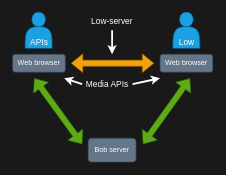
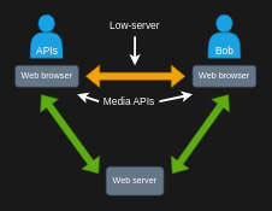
  <mxCell id="0" />
  <mxCell id="1" parent="0" />
  <mxCell id="2" value="" style="shape=actor;whiteSpace=wrap;html=1;fillColor=#1ba1e2;strokeColor=#006EAF;fontColor=#ffffff;" vertex="1" parent="1"><mxGeometry x="41" y="20" width="45" height="60" as="geometry" /></mxCell>
  <mxCell id="3" value="Web browser" style="rounded=1;whiteSpace=wrap;html=1;fillColor=#647687;strokeColor=#314354;fontColor=#ffffff;" vertex="1" parent="1"><mxGeometry x="20" y="90" width="88" height="30" as="geometry" /></mxCell>
  <mxCell id="4" value="APIs" style="text;html=1;strokeColor=none;fillColor=none;align=center;verticalAlign=middle;whiteSpace=wrap;rounded=0;fontColor=#FFFFFF;fontSize=14;" vertex="1" parent="1"><mxGeometry x="41.5" y="60" width="45" height="20" as="geometry" /></mxCell>
  <mxCell id="5" value="" style="shape=actor;whiteSpace=wrap;html=1;fillColor=#1ba1e2;strokeColor=#006EAF;fontColor=#ffffff;" vertex="1" parent="1"><mxGeometry x="287.5" y="20" width="45" height="60" as="geometry" /></mxCell>
- <mxCell id="6" value="Low" style="text;html=1;strokeColor=none;fillColor=none;align=center;verticalAlign=middle;whiteSpace=wrap;rounded=0;fontColor=#FFFFFF;fontSize=14;" vertex="1" parent="1"><mxGeometry x="287.5" y="60" width="45" height="20" as="geometry" /></mxCell>
- <mxCell id="7" value="Bob server" style="rounded=1;whiteSpace=wrap;html=1;fillColor=#647687;strokeColor=#314354;fontColor=#ffffff;" vertex="1" parent="1"><mxGeometry x="146" y="230" width="80" height="40" as="geometry" /></mxCell>
+ <mxCell id="6" value="Bob" style="text;html=1;strokeColor=none;fillColor=none;align=center;verticalAlign=middle;whiteSpace=wrap;rounded=0;fontColor=#FFFFFF;fontSize=14;" vertex="1" parent="1"><mxGeometry x="287.5" y="60" width="45" height="20" as="geometry" /></mxCell>
+ <mxCell id="7" value="Web server" style="rounded=1;whiteSpace=wrap;html=1;fillColor=#647687;strokeColor=#314354;fontColor=#ffffff;" vertex="1" parent="1"><mxGeometry x="146" y="230" width="80" height="40" as="geometry" /></mxCell>
  <mxCell id="8" value="Web browser" style="rounded=1;whiteSpace=wrap;html=1;fillColor=#647687;strokeColor=#314354;fontColor=#ffffff;" vertex="1" parent="1"><mxGeometry x="266" y="90" width="88" height="30" as="geometry" /></mxCell>
  <mxCell id="9" value="" style="shape=flexArrow;endArrow=classic;startArrow=classic;html=1;fillColor=#f0a30a;strokeColor=#BD7000;" edge="1" parent="1"><mxGeometry width="50" height="50" relative="1" as="geometry"><mxPoint x="117.5" y="105" as="sourcePoint" /><mxPoint x="256" y="105" as="targetPoint" /></mxGeometry></mxCell>
  <mxCell id="10" value="" style="shape=flexArrow;endArrow=classic;startArrow=classic;html=1;fillColor=#60a917;strokeColor=#2D7600;" edge="1" parent="1"><mxGeometry width="50" height="50" relative="1" as="geometry"><mxPoint x="56" y="130" as="sourcePoint" /><mxPoint x="136" y="240" as="targetPoint" /></mxGeometry></mxCell>
  <mxCell id="11" value="" style="shape=flexArrow;endArrow=classic;startArrow=classic;html=1;fillColor=#60a917;strokeColor=#2D7600;" edge="1" parent="1"><mxGeometry width="50" height="50" relative="1" as="geometry"><mxPoint x="316" y="130" as="sourcePoint" /><mxPoint x="237.5" y="240" as="targetPoint" /></mxGeometry></mxCell>
  <mxCell id="12" value="" style="endArrow=classic;html=1;fontSize=14;fontColor=#FFFFFF;strokeColor=#FFFFFF;strokeWidth=3;" edge="1" parent="1"><mxGeometry width="50" height="50" relative="1" as="geometry"><mxPoint x="186" y="50" as="sourcePoint" /><mxPoint x="186" y="90" as="targetPoint" /></mxGeometry></mxCell>
  <mxCell id="13" value="Low-server" style="text;html=1;strokeColor=none;fillColor=none;align=center;verticalAlign=middle;whiteSpace=wrap;rounded=0;fontColor=#FFFFFF;fontSize=14;" vertex="1" parent="1"><mxGeometry x="86" y="20" width="200" height="30" as="geometry" /></mxCell>
  <mxCell id="14" value="" style="endArrow=classic;html=1;fontSize=14;fontColor=#FFFFFF;strokeColor=#FFFFFF;strokeWidth=3;exitX=0;exitY=0.5;exitDx=0;exitDy=0;" edge="1" parent="1" source="15"><mxGeometry width="50" height="50" relative="1" as="geometry"><mxPoint x="136" y="150" as="sourcePoint" /><mxPoint x="106" y="130" as="targetPoint" /></mxGeometry></mxCell>
  <mxCell id="15" value="Media APIs" style="text;html=1;strokeColor=none;fillColor=none;align=center;verticalAlign=middle;whiteSpace=wrap;rounded=0;fontColor=#FFFFFF;fontSize=14;" vertex="1" parent="1"><mxGeometry x="136" y="125" width="84" height="30" as="geometry" /></mxCell>
  <mxCell id="16" value="" style="endArrow=classic;html=1;fontSize=14;fontColor=#FFFFFF;strokeColor=#FFFFFF;strokeWidth=3;exitX=1;exitY=0.5;exitDx=0;exitDy=0;" edge="1" parent="1" source="15"><mxGeometry width="50" height="50" relative="1" as="geometry"><mxPoint x="156" y="155" as="sourcePoint" /><mxPoint x="266" y="130" as="targetPoint" /></mxGeometry></mxCell>
